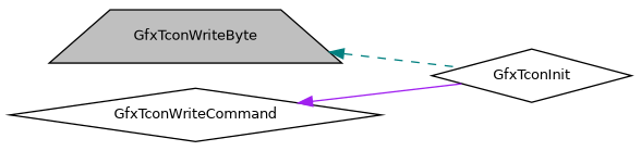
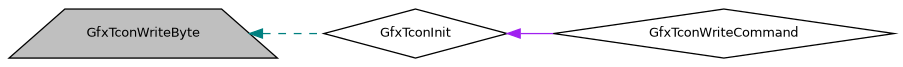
  digraph {
    rankdir=LR
    node [color=black fillcolor=white fontname=Helvetica fontsize=10 shape=diamond style=filled]
    edge [dir=back fontname=Helvetica fontsize=10 labelfontname=Helvetica labelfontsize=10]
    n1 [fillcolor=grey75 fontcolor=black height=0.2 label=GfxTconWriteByte shape=trapezium width=0.4]
    n2 [height=0.2 label=GfxTconInit width=0.4]
    n3 [height=0.2 label=GfxTconWriteCommand width=0.4]
    n1 -> n2 [color=teal style=dashed]
-   n3 -> n2 [color=purple style=solid]
+   n2 -> n3 [color=purple style=solid]
  }
